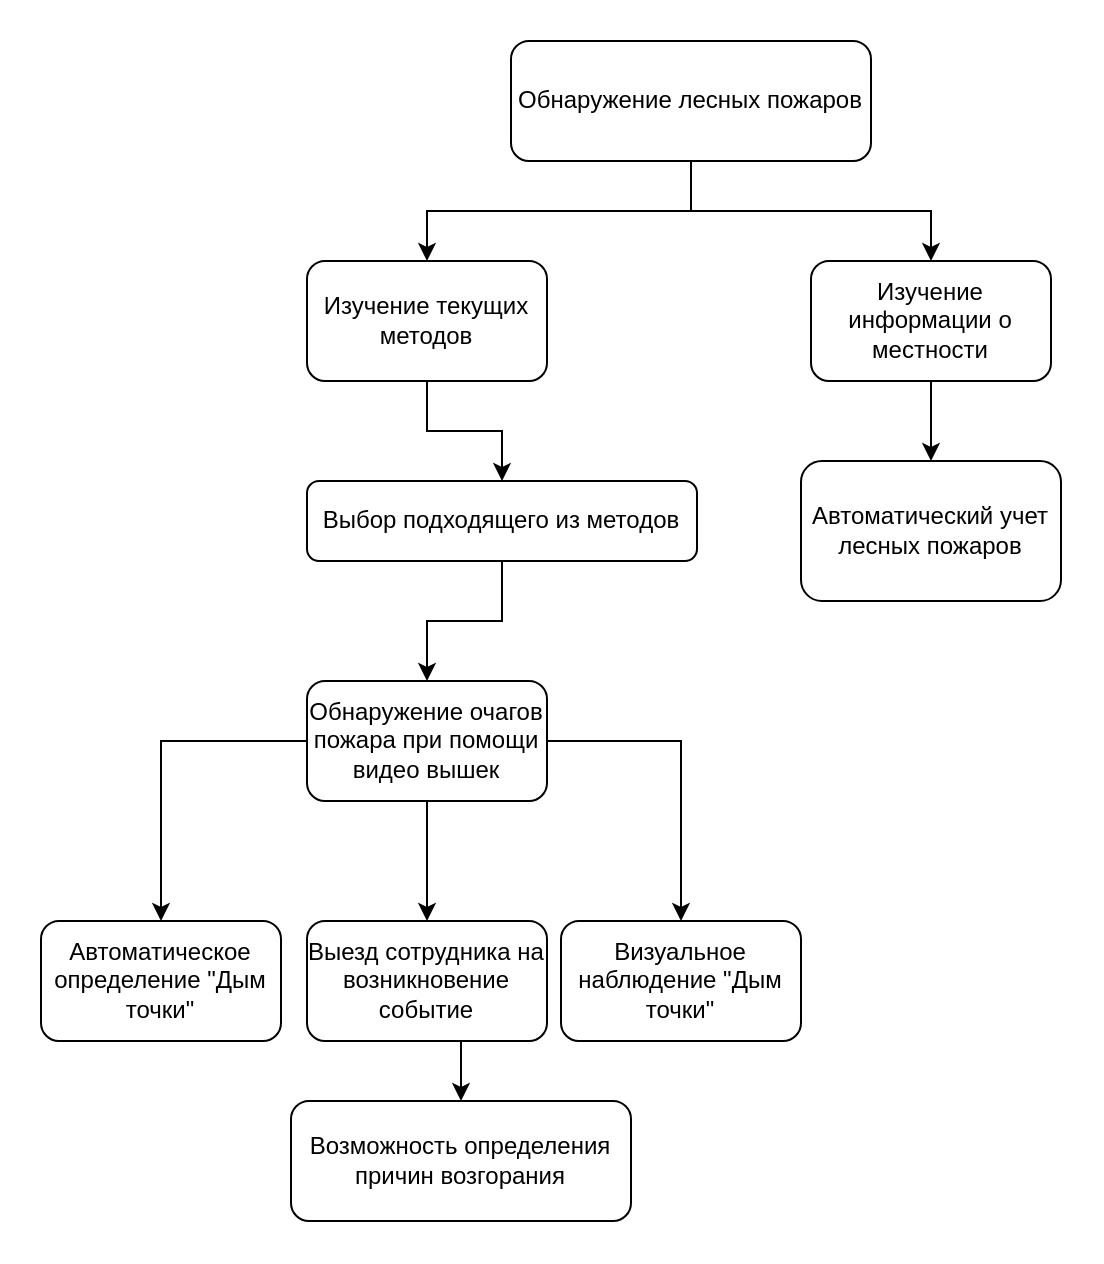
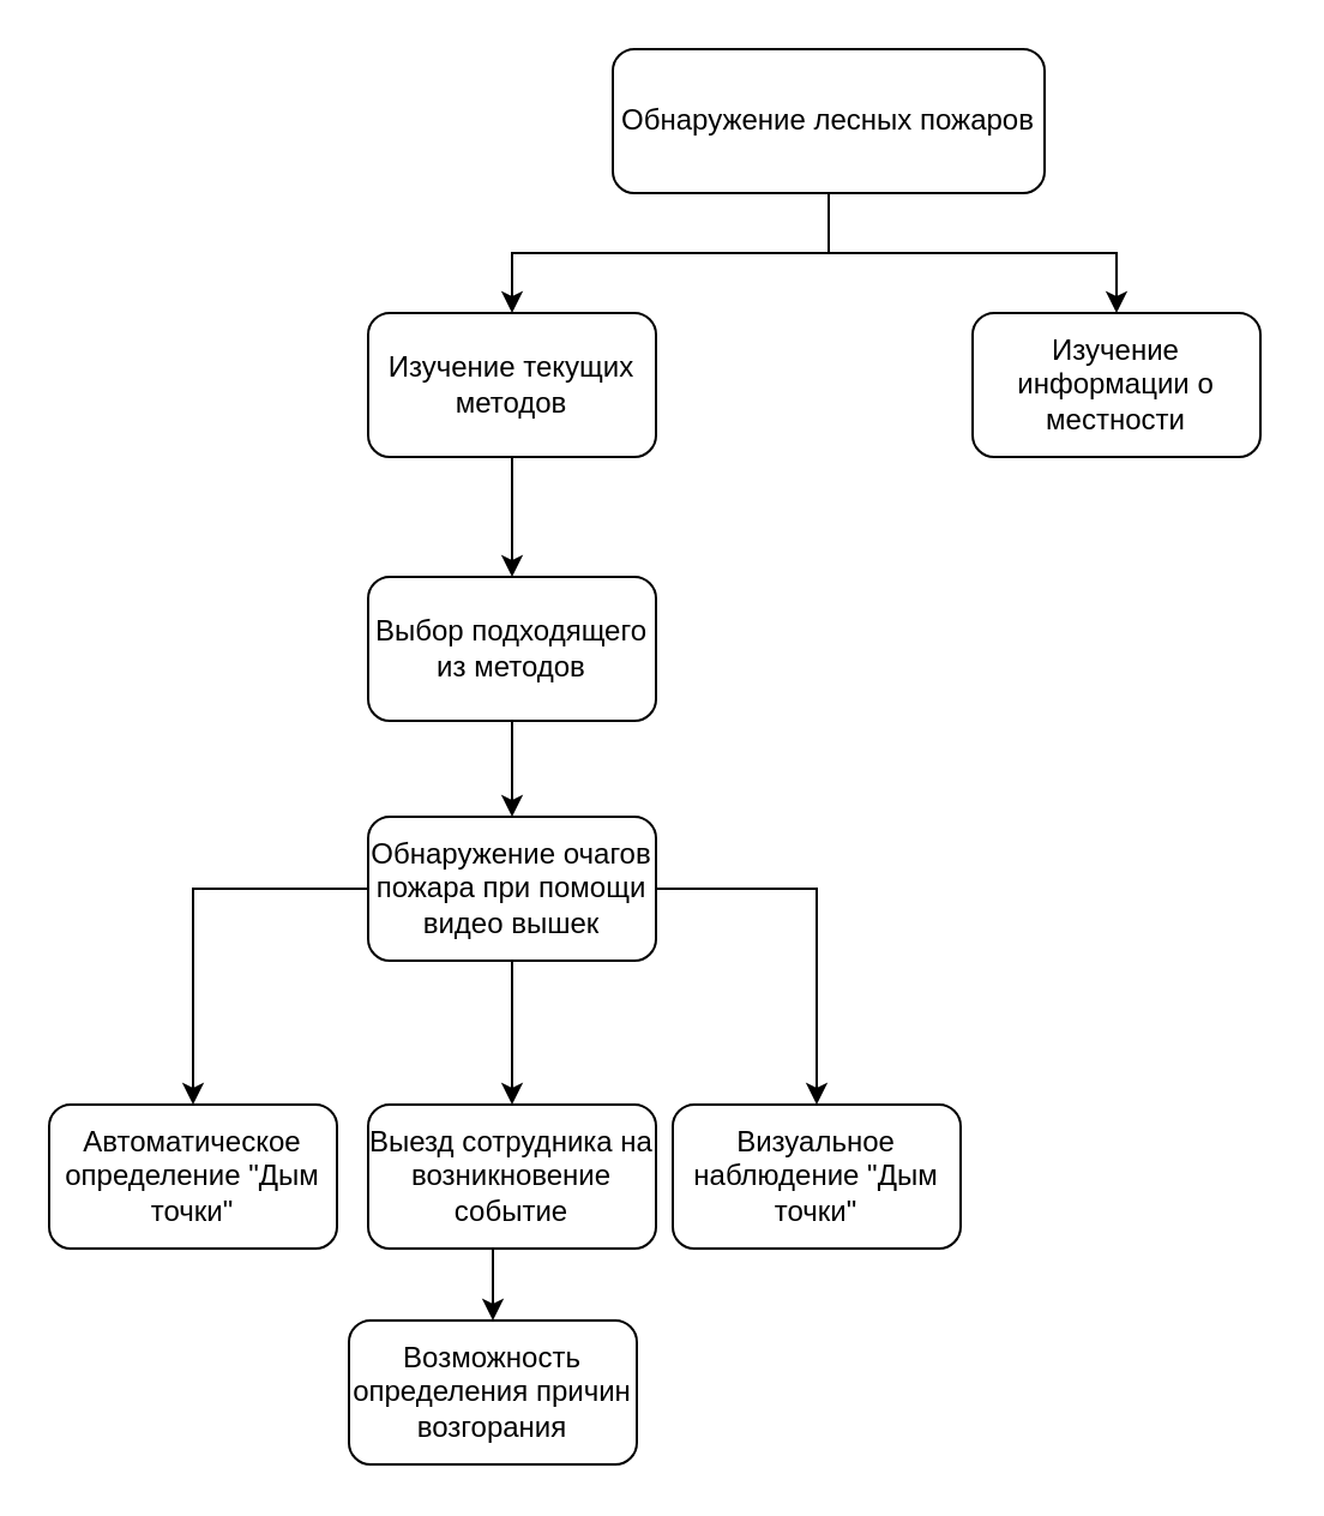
  <mxCell id="0" />
  <mxCell id="1" parent="0" />
  <mxCell id="2" style="edgeStyle=orthogonalEdgeStyle;rounded=0;orthogonalLoop=1;jettySize=auto;html=1;entryX=0.5;entryY=0;entryDx=0;entryDy=0;" parent="1" source="4" target="6" edge="1"><mxGeometry relative="1" as="geometry" /></mxCell>
  <mxCell id="3" style="edgeStyle=orthogonalEdgeStyle;rounded=0;orthogonalLoop=1;jettySize=auto;html=1;" parent="1" source="4" target="8" edge="1"><mxGeometry relative="1" as="geometry" /></mxCell>
  <mxCell id="4" value="Обнаружение лесных пожаров" style="rounded=1;whiteSpace=wrap;html=1;" parent="1" vertex="1"><mxGeometry x="255" y="20" width="180" height="60" as="geometry" /></mxCell>
  <mxCell id="5" style="edgeStyle=orthogonalEdgeStyle;rounded=0;orthogonalLoop=1;jettySize=auto;html=1;" parent="1" source="6" target="10" edge="1"><mxGeometry relative="1" as="geometry" /></mxCell>
  <mxCell id="6" value="Изучение текущих методов" style="rounded=1;whiteSpace=wrap;html=1;" parent="1" vertex="1"><mxGeometry x="153" y="130" width="120" height="60" as="geometry" /></mxCell>
- <mxCell id="7" style="edgeStyle=orthogonalEdgeStyle;rounded=0;orthogonalLoop=1;jettySize=auto;html=1;" parent="1" source="8" target="19" edge="1"><mxGeometry relative="1" as="geometry" /></mxCell>
  <mxCell id="8" value="Изучение информации о местности" style="rounded=1;whiteSpace=wrap;html=1;" parent="1" vertex="1"><mxGeometry x="405" y="130" width="120" height="60" as="geometry" /></mxCell>
  <mxCell id="9" style="edgeStyle=orthogonalEdgeStyle;rounded=0;orthogonalLoop=1;jettySize=auto;html=1;" parent="1" source="10" target="14" edge="1"><mxGeometry relative="1" as="geometry" /></mxCell>
- <mxCell id="10" value="Выбор подходящего из методов" style="rounded=1;whiteSpace=wrap;html=1;" parent="1" vertex="1"><mxGeometry x="153" y="240" width="195" height="40" as="geometry" /></mxCell>
+ <mxCell id="10" value="Выбор подходящего из методов" style="rounded=1;whiteSpace=wrap;html=1;" parent="1" vertex="1"><mxGeometry x="153" y="240" width="120" height="60" as="geometry" /></mxCell>
  <mxCell id="11" style="edgeStyle=orthogonalEdgeStyle;rounded=0;orthogonalLoop=1;jettySize=auto;html=1;entryX=0.5;entryY=0;entryDx=0;entryDy=0;" parent="1" source="14" target="15" edge="1"><mxGeometry relative="1" as="geometry" /></mxCell>
  <mxCell id="12" style="edgeStyle=orthogonalEdgeStyle;rounded=0;orthogonalLoop=1;jettySize=auto;html=1;" parent="1" source="14" target="18" edge="1"><mxGeometry relative="1" as="geometry" /></mxCell>
  <mxCell id="13" style="edgeStyle=orthogonalEdgeStyle;rounded=0;orthogonalLoop=1;jettySize=auto;html=1;entryX=0.5;entryY=0;entryDx=0;entryDy=0;" parent="1" source="14" target="16" edge="1"><mxGeometry relative="1" as="geometry" /></mxCell>
  <mxCell id="14" value="Обнаружение очагов пожара при помощи видео вышек" style="rounded=1;whiteSpace=wrap;html=1;" parent="1" vertex="1"><mxGeometry x="153" y="340" width="120" height="60" as="geometry" /></mxCell>
  <mxCell id="15" value="Автоматическое определение &quot;Дым точки&quot;" style="rounded=1;whiteSpace=wrap;html=1;" parent="1" vertex="1"><mxGeometry x="20" y="460" width="120" height="60" as="geometry" /></mxCell>
  <mxCell id="16" value="Визуальное наблюдение &quot;Дым точки&quot;" style="rounded=1;whiteSpace=wrap;html=1;" parent="1" vertex="1"><mxGeometry x="280" y="460" width="120" height="60" as="geometry" /></mxCell>
  <mxCell id="17" style="edgeStyle=orthogonalEdgeStyle;rounded=0;orthogonalLoop=1;jettySize=auto;html=1;exitX=0.5;exitY=1;exitDx=0;exitDy=0;entryX=0.5;entryY=0;entryDx=0;entryDy=0;" edge="1" parent="1" source="18" target="20"><mxGeometry relative="1" as="geometry" /></mxCell>
  <mxCell id="18" value="Выезд сотрудника на возникновение событие" style="rounded=1;whiteSpace=wrap;html=1;" parent="1" vertex="1"><mxGeometry x="153" y="460" width="120" height="60" as="geometry" /></mxCell>
- <mxCell id="19" value="Автоматический учет лесных пожаров" style="rounded=1;whiteSpace=wrap;html=1;" parent="1" vertex="1"><mxGeometry x="400" y="230" width="130" height="70" as="geometry" /></mxCell>
- <mxCell id="20" value="Возможность определения причин возгорания" style="rounded=1;whiteSpace=wrap;html=1;" vertex="1" parent="1"><mxGeometry x="145" y="550" width="170" height="60" as="geometry" /></mxCell>
+ <mxCell id="20" value="Возможность определения причин возгорания" style="rounded=1;whiteSpace=wrap;html=1;" vertex="1" parent="1"><mxGeometry x="145" y="550" width="120" height="60" as="geometry" /></mxCell>
